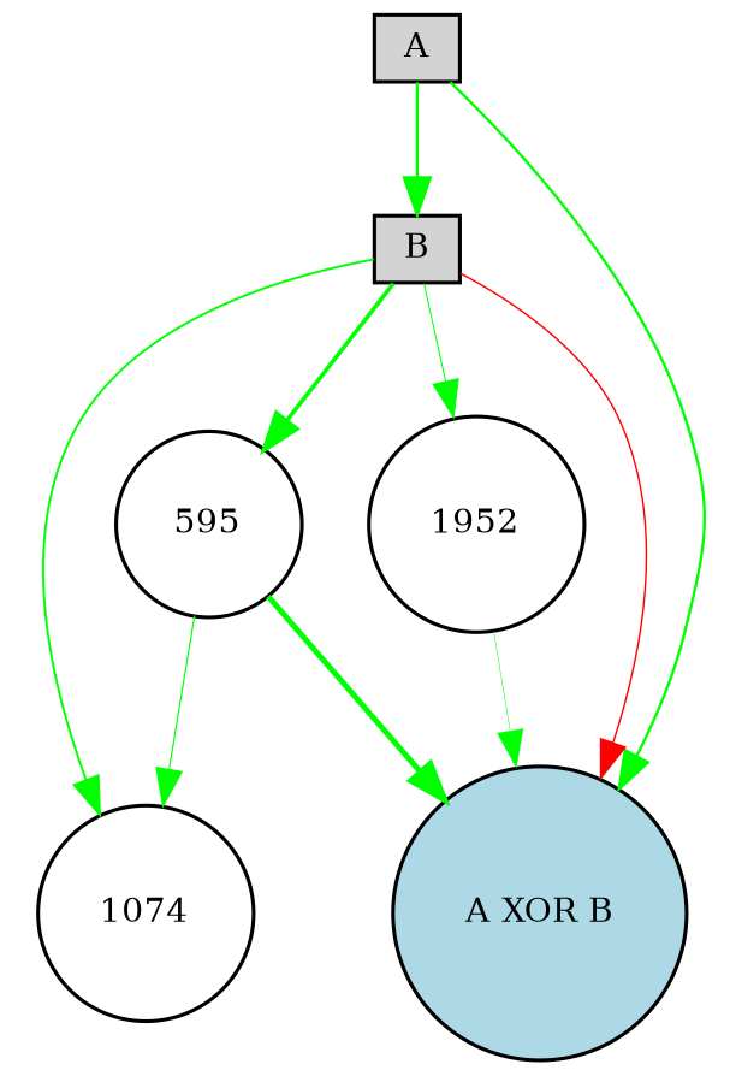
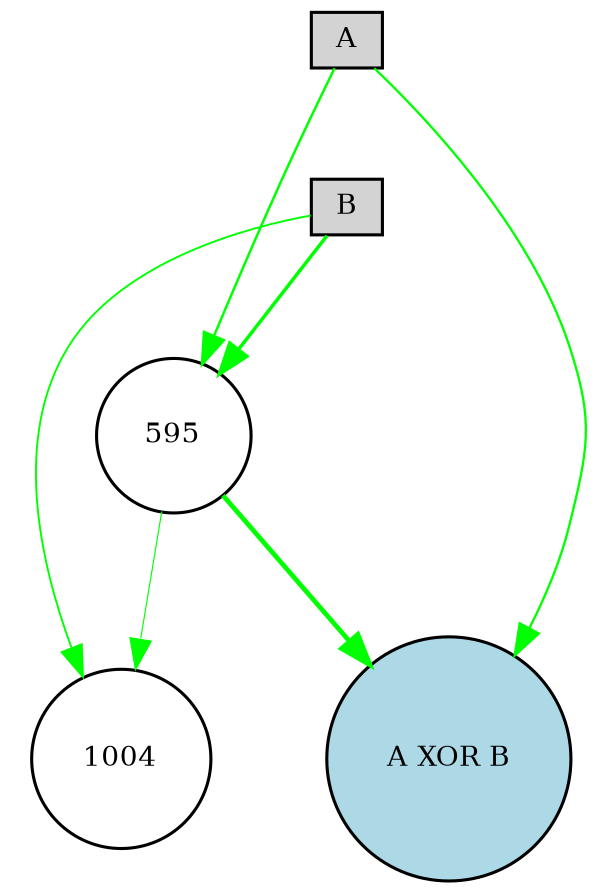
  digraph {
    fontname="DejaVu Serif"
    node [fillcolor=white fontname="DejaVu Serif" fontsize=9 shape=circle style=filled]
    edge [color=green fontname="DejaVu Serif" style=solid]
    A [fillcolor=lightgray height=0.2 shape=box width=0.2]
    "A XOR B" [fillcolor=lightblue height=0.2 width=0.2]
    595 [height=0.2 width=0.2]
-   1074 [height=0.2 width=0.2]
+   1074 [height=0.2 width=0.2 label=1004]
    B [fillcolor=lightgray height=0.2 shape=box width=0.2]
-   1952 [height=0.2 width=0.2]
    A -> "A XOR B" [penwidth=0.74670513385761]
-   A -> B [penwidth=0.7979842526511983]
+   A -> 595 [penwidth=0.7979842526511983]
    595 -> "A XOR B" [penwidth=1.5350363715332989]
    595 -> 1074 [penwidth=0.37118209237004707]
-   B -> "A XOR B" [color=red penwidth=0.4484336596890398]
    B -> 595 [penwidth=1.1230907656605178]
    B -> 1074 [penwidth=0.6113825292208455]
-   B -> 1952 [penwidth=0.3164514956064307]
-   1952 -> "A XOR B" [penwidth=0.16159848854092457]
  }
